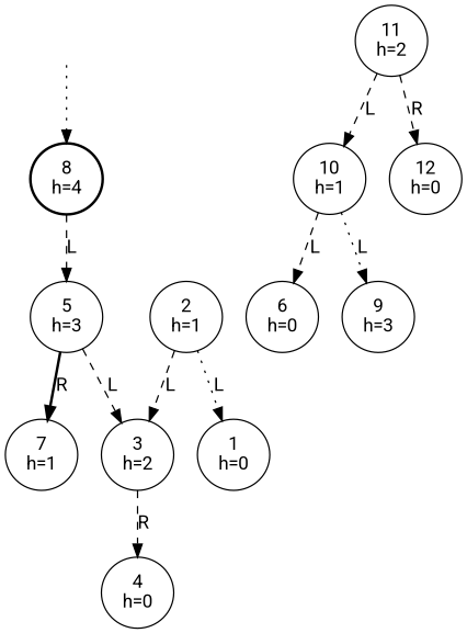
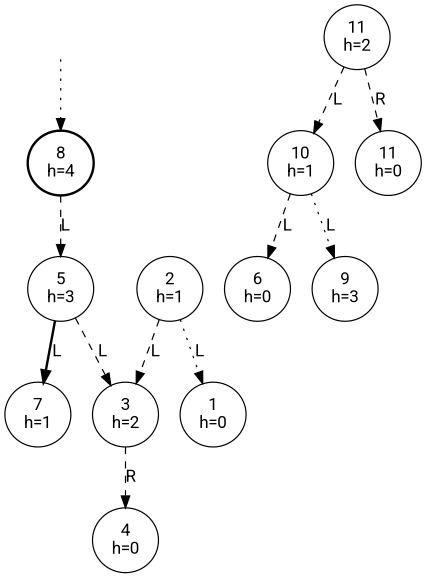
  digraph {
    fontname=Roboto
    node [fontname=Roboto]
    edge [fontname=Roboto style=dashed]
    Dummy [style=invis]
    n2 [label="8\nh=4" penwidth=2]
    n3 [label="5\nh=3"]
    n4 [label="3\nh=2"]
    n5 [label="7\nh=1"]
    n6 [label="11\nh=2"]
    n7 [label="10\nh=1"]
-   n8 [label="12\nh=0"]
+   n8 [label="11\nh=0"]
    n9 [label="4\nh=0"]
    n10 [label="2\nh=1"]
    n11 [label="1\nh=0"]
    n12 [label="6\nh=0"]
    n13 [label="9\nh=3"]
    Dummy -> n2 [style=dotted]
    n2 -> n3 [label=L]
    n3 -> n4 [label=L]
-   n3 -> n5 [label=R style=bold]
+   n3 -> n5 [label=L style=bold]
    n4 -> n9 [label=R]
    n6 -> n7 [label=L]
    n6 -> n8 [label=R]
    n7 -> n12 [label=L]
    n7 -> n13 [label=L style=dotted]
    n10 -> n4 [label=L]
    n10 -> n11 [label=L style=dotted]
  }
